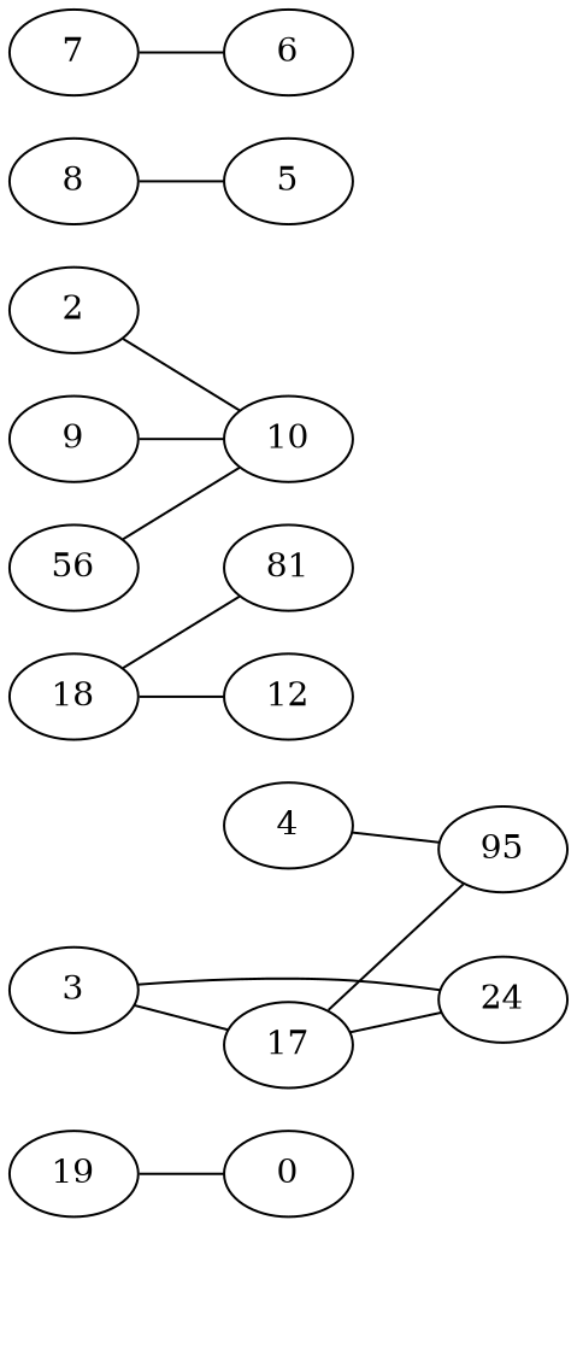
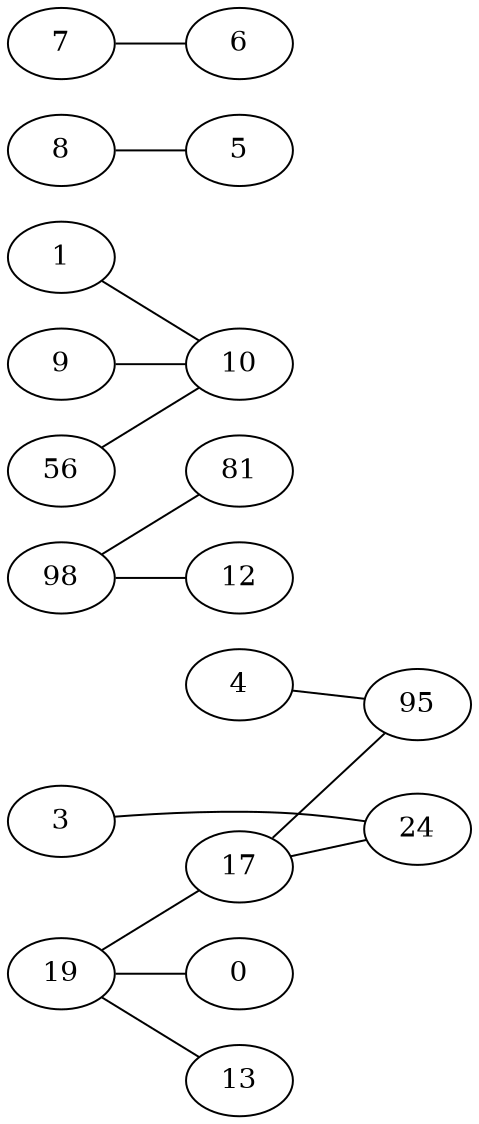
  digraph {
    rankdir=LR
    edge [color=black dir=none]
    4
    n2 [label=95]
-   18
+   18 [label=98]
    n4 [label=81]
    12
    10
-   2
+   2 [label=1]
    5
    9
    3
    n11 [label=24]
    n12 [label=56]
    8
    17
    7
    6
    19
+   13
    0
    subgraph sub_1 {
      4
      n2
      18
      n4
      12
      10
      2
      5
      9
      3
      n11
      n12
      8
      17
      7
      6
      19
+     13
      0
    }
    4 -> n2
    18 -> n4
    18 -> 12
    2 -> 10
    9 -> 10
    3 -> n11
    n12 -> 10
    8 -> 5
    17 -> n2
    17 -> n11
    7 -> 6
-   3 -> 17
+   19 -> 17
+   19 -> 13
    19 -> 0
  }
